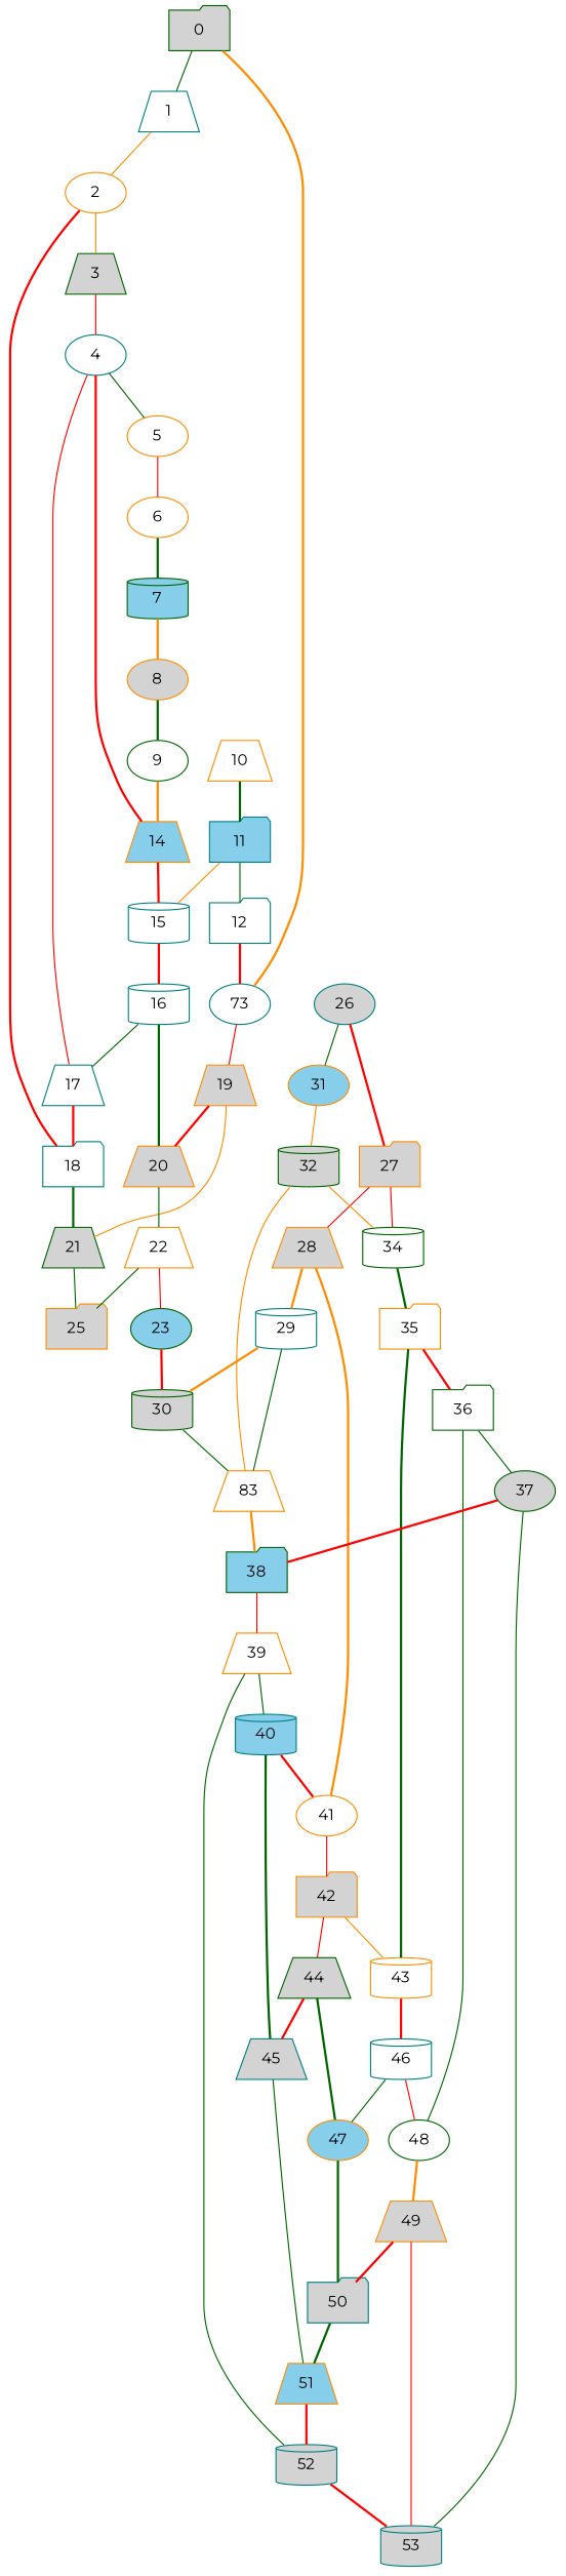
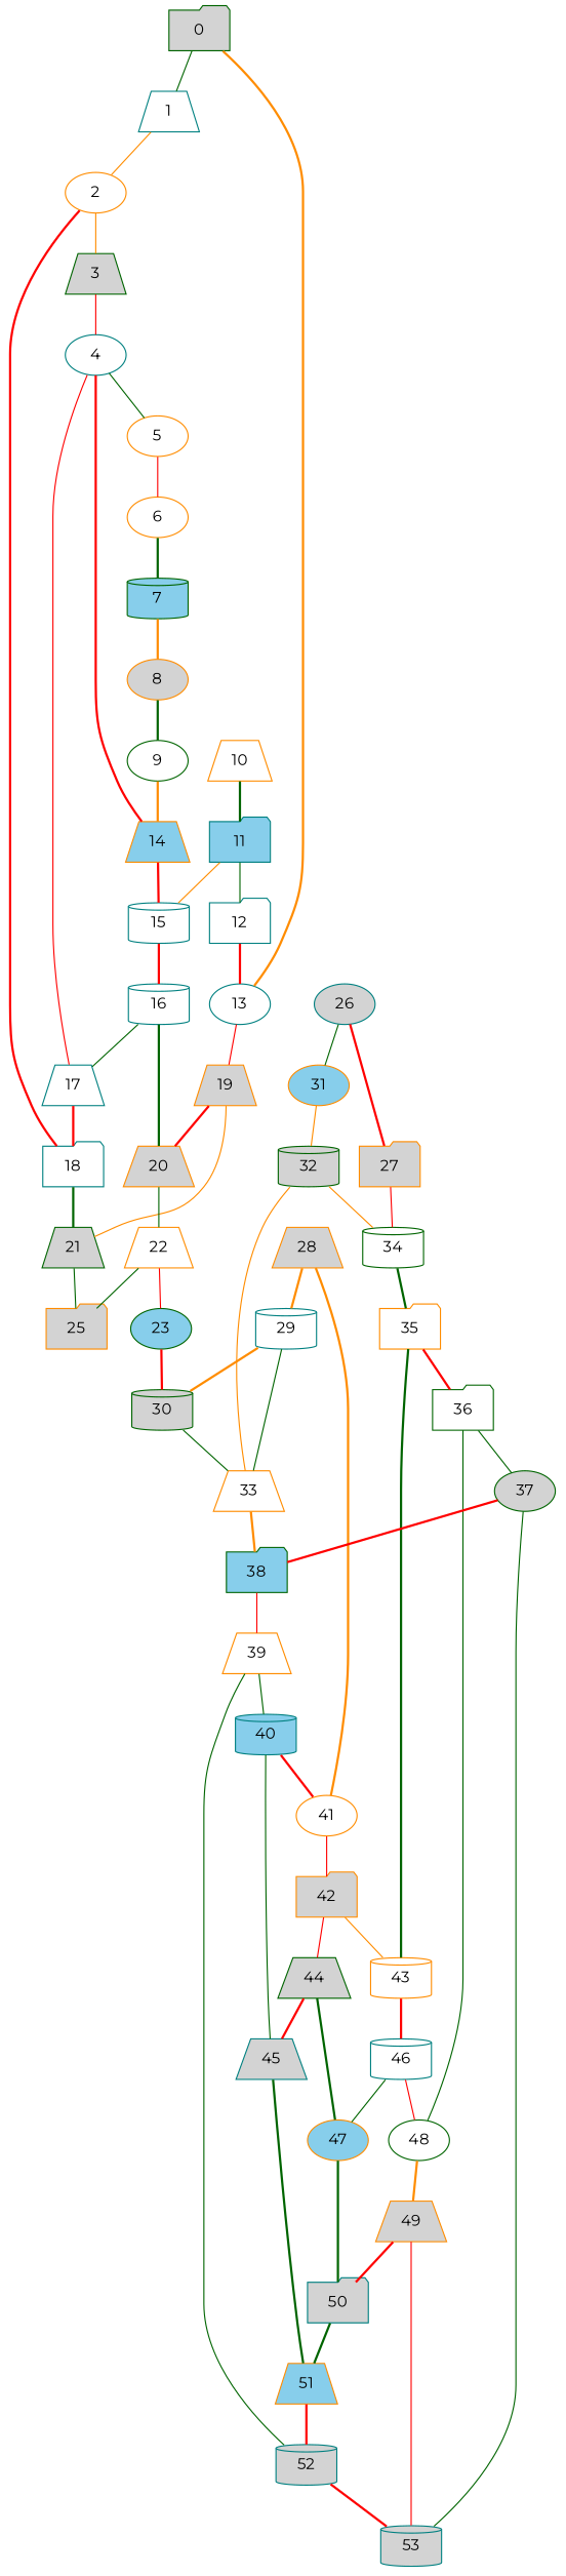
  graph {
    fontname=Montserrat
    node [color=darkorange fillcolor=white fontname=Montserrat shape=trapezium style=filled]
    edge [color=red fontname=Montserrat style=solid]
    0 [color=darkgreen fillcolor=lightgrey shape=folder]
    1 [color=teal]
-   13 [color=teal shape=ellipse label=73]
+   13 [color=teal shape=ellipse]
    2 [shape=ellipse]
    19 [fillcolor=lightgrey]
    3 [color=darkgreen fillcolor=lightgrey]
    18 [color=teal shape=folder]
    21 [color=darkgreen fillcolor=lightgrey]
    20 [fillcolor=lightgrey]
    4 [color=teal shape=ellipse]
    5 [shape=ellipse]
    17 [color=teal]
    14 [fillcolor=skyblue]
    25 [fillcolor=lightgrey shape=folder]
    6 [shape=ellipse]
    7 [color=darkgreen fillcolor=skyblue shape=cylinder]
    8 [fillcolor=lightgrey shape=ellipse]
    15 [color=teal shape=cylinder]
    9 [color=darkgreen shape=ellipse]
    16 [color=teal shape=cylinder]
    11 [color=teal fillcolor=skyblue shape=folder]
    10
    12 [color=teal shape=folder]
    22
    23 [color=darkgreen fillcolor=skyblue shape=ellipse]
    30 [color=darkgreen fillcolor=lightgrey shape=cylinder]
-   33 [label=83]
+   33
    26 [color=teal fillcolor=lightgrey shape=ellipse]
    31 [fillcolor=skyblue shape=ellipse]
    27 [fillcolor=lightgrey shape=folder]
    32 [color=darkgreen fillcolor=lightgrey shape=cylinder]
    28 [fillcolor=lightgrey]
    34 [color=darkgreen shape=cylinder]
    29 [color=teal shape=cylinder]
    41 [shape=ellipse]
    35 [shape=folder]
    42 [fillcolor=lightgrey shape=folder]
    36 [color=darkgreen shape=folder]
    43 [shape=cylinder]
    38 [color=darkgreen fillcolor=skyblue shape=folder]
    44 [color=darkgreen fillcolor=lightgrey]
    39
    40 [color=teal fillcolor=skyblue shape=cylinder]
    52 [color=teal fillcolor=lightgrey shape=cylinder]
    37 [color=darkgreen fillcolor=lightgrey shape=ellipse]
    48 [color=darkgreen shape=ellipse]
    46 [color=teal shape=cylinder]
    53 [color=teal fillcolor=lightgrey shape=cylinder]
    49 [fillcolor=lightgrey]
    47 [fillcolor=skyblue shape=ellipse]
    50 [color=teal fillcolor=lightgrey shape=folder]
    45 [color=teal fillcolor=lightgrey]
    51 [fillcolor=skyblue]
    0 -- 1 [color=darkgreen]
    0 -- 13 [color=darkorange style=bold]
    1 -- 2 [color=darkorange]
    13 -- 19
    2 -- 3 [color=darkorange]
    2 -- 18 [style=bold]
    19 -- 21 [color=darkorange]
    19 -- 20 [style=bold]
    3 -- 4
    18 -- 21 [color=darkgreen style=bold]
    21 -- 25 [color=darkgreen]
    20 -- 22 [color=darkgreen]
    4 -- 5 [color=darkgreen]
    4 -- 17
    4 -- 14 [style=bold]
    5 -- 6
    17 -- 18 [style=bold]
    14 -- 15 [style=bold]
    6 -- 7 [color=darkgreen style=bold]
    7 -- 8 [color=darkorange style=bold]
    8 -- 9 [color=darkgreen style=bold]
    15 -- 16 [style=bold]
    9 -- 14 [color=darkorange style=bold]
    16 -- 20 [color=darkgreen style=bold]
    16 -- 17 [color=darkgreen]
    11 -- 15 [color=darkorange]
    11 -- 12 [color=darkgreen]
    10 -- 11 [color=darkgreen style=bold]
    12 -- 13 [style=bold]
    22 -- 25 [color=darkgreen]
    22 -- 23
    23 -- 30 [style=bold]
    30 -- 33 [color=darkgreen]
    33 -- 38 [color=darkorange style=bold]
    26 -- 31 [color=darkgreen]
    26 -- 27 [style=bold]
    31 -- 32 [color=darkorange]
-   27 -- 28
    27 -- 34
    32 -- 33 [color=darkorange]
    32 -- 34 [color=darkorange]
    28 -- 29 [color=darkorange style=bold]
    28 -- 41 [color=darkorange style=bold]
    34 -- 35 [color=darkgreen style=bold]
    29 -- 30 [color=darkorange style=bold]
    29 -- 33 [color=darkgreen]
    41 -- 42
    35 -- 36 [style=bold]
    35 -- 43 [color=darkgreen style=bold]
    42 -- 43 [color=darkorange]
    42 -- 44
    36 -- 37 [color=darkgreen]
    36 -- 48 [color=darkgreen]
    43 -- 46 [style=bold]
    38 -- 39
    44 -- 47 [color=darkgreen style=bold]
    44 -- 45 [style=bold]
    39 -- 40 [color=darkgreen]
    39 -- 52 [color=darkgreen]
    40 -- 41 [style=bold]
-   40 -- 45 [color=darkgreen style=bold]
+   40 -- 45 [color=darkgreen]
    52 -- 53 [style=bold]
    37 -- 38 [style=bold]
    37 -- 53 [color=darkgreen]
    48 -- 49 [color=darkorange style=bold]
    46 -- 48
    46 -- 47 [color=darkgreen]
    49 -- 53
    49 -- 50 [style=bold]
    47 -- 50 [color=darkgreen style=bold]
    50 -- 51 [color=darkgreen style=bold]
-   45 -- 51 [color=darkgreen]
+   45 -- 51 [color=darkgreen style=bold]
    51 -- 52 [style=bold]
  }
